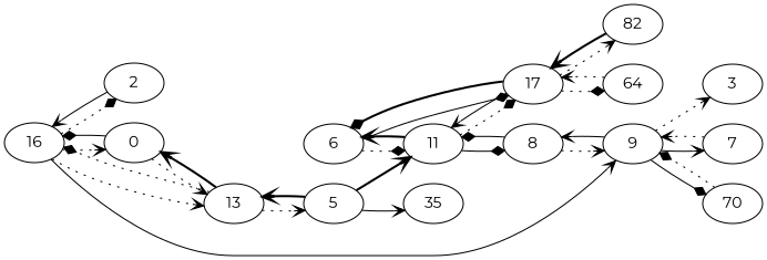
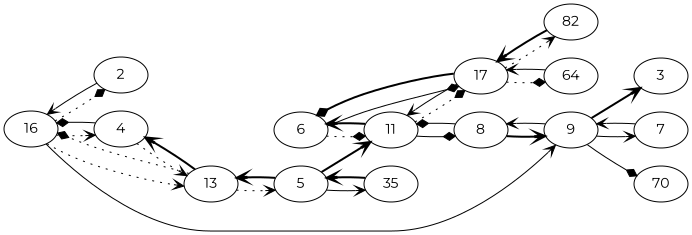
  digraph {
    fontname=Montserrat
    rankdir=LR
    node [fontname=Montserrat]
    edge [arrowhead=vee fontname=Montserrat style=dotted]
    6 [height=0.5 width=0.75]
    11 [height=0.5 width=0.75]
    17 [height=0.5 width=0.75]
    8 [height=0.5 width=0.75]
    n5 [height=0.5 label=82 width=0.75]
    n6 [height=0.5 label=64 width=0.75]
    2 [height=0.5 width=0.75]
    16 [height=0.5 width=0.75]
-   4 [height=0.5 width=0.75 label=0]
+   4 [height=0.5 width=0.75]
    13 [height=0.5 width=0.75]
    9 [height=0.5 width=0.75]
    5 [height=0.5 width=0.75]
    3 [height=0.5 width=0.75]
    7 [height=0.5 width=0.75]
    n15 [height=0.5 label=70 width=0.75]
    n16 [height=0.5 label=35 width=0.75]
    6 -> 11 [arrowhead=diamond]
    6 -> 17 [arrowhead=diamond style=solid]
    11 -> 6 [style=bold]
    11 -> 17 [arrowhead=diamond]
    11 -> 8 [arrowhead=diamond style=solid]
    17 -> 6 [arrowhead=diamond style=bold]
    17 -> 11 [style=solid]
    17 -> n5
    17 -> n6 [arrowhead=diamond]
    8 -> 11 [arrowhead=diamond style=solid]
-   8 -> 9
+   8 -> 9 [style=bold]
    n5 -> 17 [style=bold]
-   n6 -> 17
+   n6 -> 17 [style=solid]
    2 -> 16 [style=solid]
    16 -> 2 [arrowhead=diamond]
    16 -> 4
    16 -> 13
    16 -> 9 [style=solid]
    4 -> 16 [arrowhead=diamond style=solid]
    4 -> 13
    13 -> 16 [arrowhead=diamond]
    13 -> 4 [style=bold]
    13 -> 5
    9 -> 8 [style=solid]
-   9 -> 3
+   9 -> 3 [style=bold]
    9 -> 7 [style=solid]
    9 -> n15 [arrowhead=diamond style=solid]
    5 -> 11 [style=bold]
    5 -> 13 [style=bold]
    5 -> n16 [style=solid]
-   7 -> 9
-   n15 -> 9 [arrowhead=diamond]
+   7 -> 9 [style=solid]
+   n16 -> 5 [style=bold]
  }
